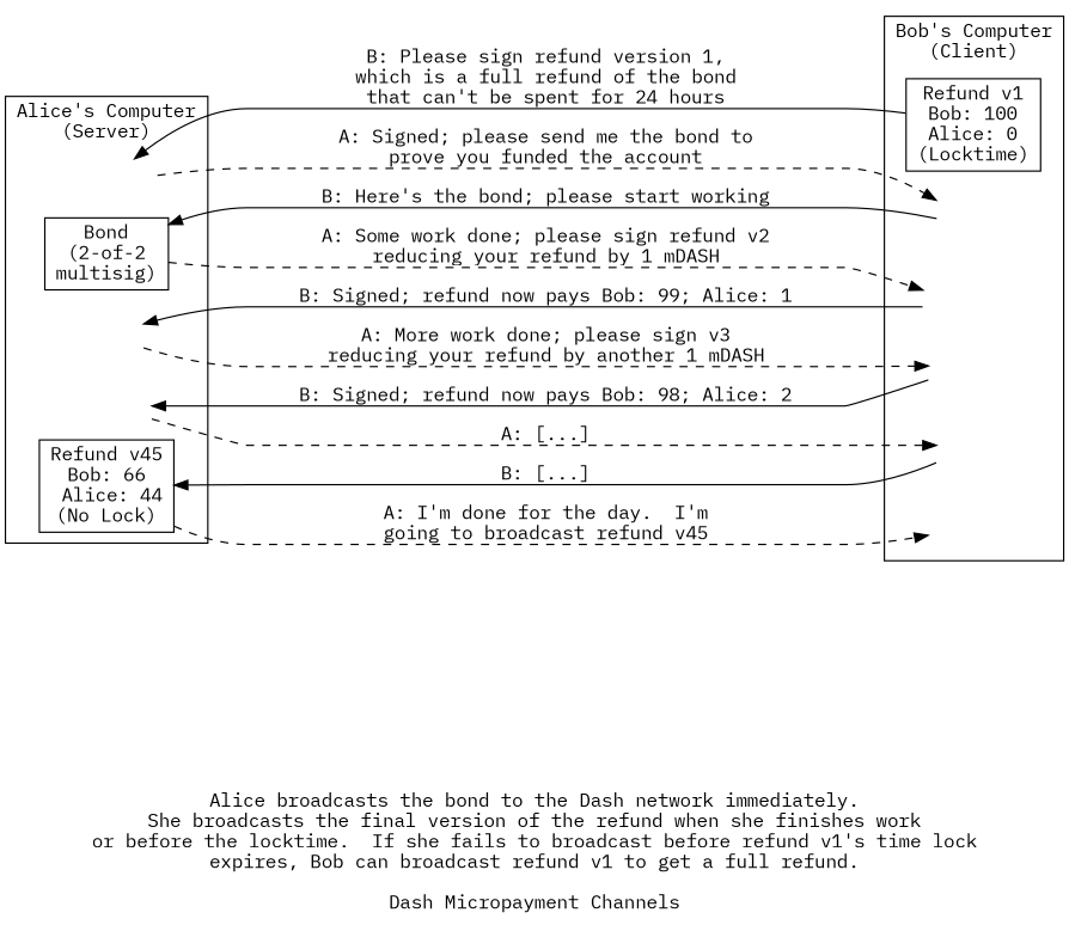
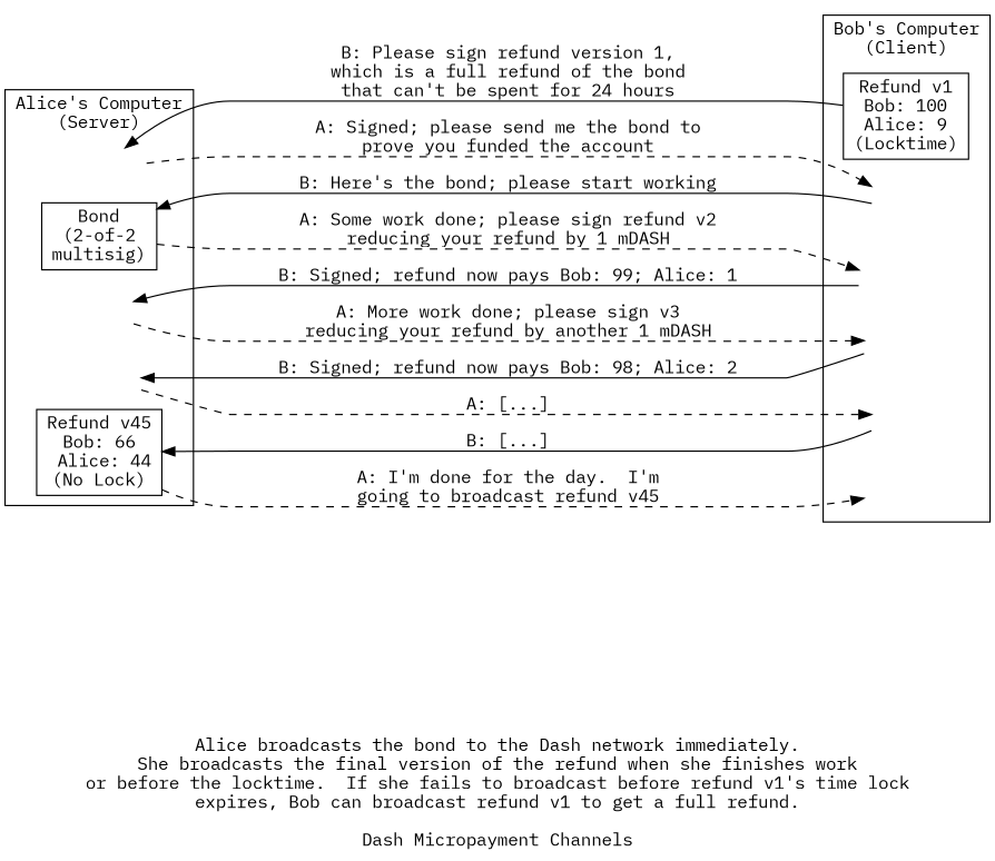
  digraph {
    fontname="IBM Plex Mono"
    label=" \n \nAlice broadcasts the bond to the Dash network immediately.\nShe broadcasts the final version of the refund when she finishes work\nor before the locktime.  If she fails to broadcast before refund v1's time lock\nexpires, Bob can broadcast refund v1 to get a full refund.\n \nDash Micropayment Channels"
    nodesep=0.1
    rankdir=LR
    node [fontname="IBM Plex Mono" shape=box style=invis]
    edge [fontname="IBM Plex Mono" minlen=4]
    atx2v1s
    n2 [bgcolor=grey label="Bond\n(2-of-2\nmultisig)" style=unfilled]
    n3 [label=" \n \n "]
    atx2v4
    n5 [bgcolor=grey label="Refund v45\nBob: 66\n Alice: 44\n(No Lock)" style=unfilled]
-   n6 [bgcolor=grey label="Refund v1\nBob: 100\nAlice: 0\n(Locktime)" style=unfilled]
+   n6 [bgcolor=grey label="Refund v1\nBob: 100\nAlice: 9\n(Locktime)" style=unfilled]
    n7 [label=" \n \n \n "]
    btx2v2s
    btx2v3
    n10 [label=" \n \n \n "]
    btx2v5
    subgraph cluster_1 {
      label="Alice's Computer\n(Server)"
      rank=same
      atx2v1s
      n2
      n3
      atx2v4
      n5
    }
    subgraph cluster_2 {
      label="Bob's Computer\n(Client)"
      rank=same
      n6
      n7
      btx2v2s
      btx2v3
      n10
      btx2v5
    }
    atx2v1s -> n7 [label="A: Signed; please send me the bond to\nprove you funded the account" style=dashed]
    n2 -> btx2v2s [label="A: Some work done; please sign refund v2\nreducing your refund by 1 mDASH" style=dashed]
    n3 -> btx2v3 [label="A: More work done; please sign v3\nreducing your refund by another 1 mDASH" style=dashed]
    atx2v4 -> n10 [label="A: [...]" style=dashed]
    n5 -> btx2v5 [label="A: I'm done for the day.  I'm\ngoing to broadcast refund v45" style=dashed]
    n6 -> atx2v1s [label="B: Please sign refund version 1,\nwhich is a full refund of the bond\nthat can't be spent for 24 hours"]
    n7 -> n2 [label="B: Here's the bond; please start working"]
    btx2v2s -> n3 [label="B: Signed; refund now pays Bob: 99; Alice: 1"]
    btx2v3 -> atx2v4 [label="B: Signed; refund now pays Bob: 98; Alice: 2"]
    n10 -> n5 [label="B: [...]"]
  }
